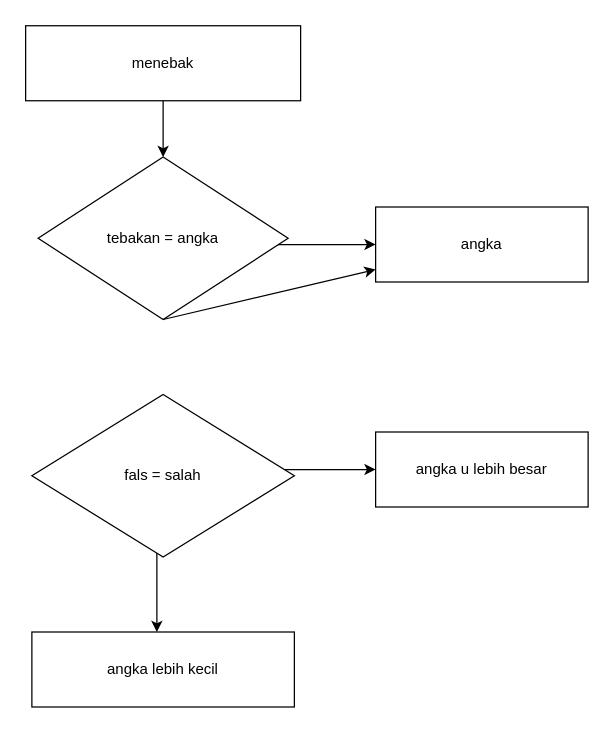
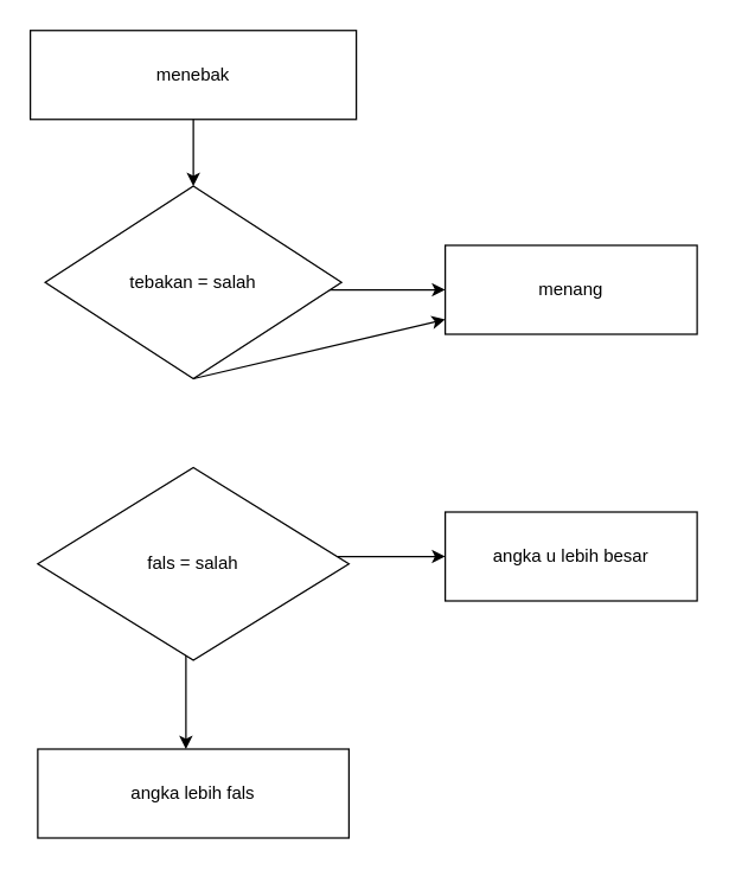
  <mxCell id="0" />
  <mxCell id="1" parent="0" />
  <mxCell id="2" value="menebak" style="rounded=0;whiteSpace=wrap;html=1;" vertex="1" parent="1"><mxGeometry x="20" y="20" width="220" height="60" as="geometry" /></mxCell>
  <mxCell id="3" value="" style="endArrow=classic;html=1;rounded=0;exitX=0.5;exitY=1;exitDx=0;exitDy=0;" edge="1" parent="1" source="2"><mxGeometry width="50" height="50" relative="1" as="geometry"><mxPoint x="110" y="75" as="sourcePoint" /><mxPoint x="130" y="125" as="targetPoint" /></mxGeometry></mxCell>
  <mxCell id="4" value="" style="endArrow=classic;html=1;rounded=0;exitX=0.5;exitY=1;exitDx=0;exitDy=0;" edge="1" parent="1" source="12" target="9"><mxGeometry width="50" height="50" relative="1" as="geometry"><mxPoint x="125" y="255" as="sourcePoint" /><mxPoint x="125" y="315" as="targetPoint" /></mxGeometry></mxCell>
  <mxCell id="5" value="" style="endArrow=classic;html=1;rounded=0;exitX=0.5;exitY=1;exitDx=0;exitDy=0;" edge="1" parent="1"><mxGeometry width="50" height="50" relative="1" as="geometry"><mxPoint x="125" y="435" as="sourcePoint" /><mxPoint x="125" y="505" as="targetPoint" /></mxGeometry></mxCell>
- <mxCell id="6" value="angka lebih kecil" style="rounded=0;whiteSpace=wrap;html=1;" vertex="1" parent="1"><mxGeometry x="25" y="505" width="210" height="60" as="geometry" /></mxCell>
+ <mxCell id="6" value="angka lebih fals" style="rounded=0;whiteSpace=wrap;html=1;" vertex="1" parent="1"><mxGeometry x="25" y="505" width="210" height="60" as="geometry" /></mxCell>
  <mxCell id="7" value="" style="endArrow=classic;html=1;rounded=0;exitX=1;exitY=0.5;exitDx=0;exitDy=0;" edge="1" parent="1"><mxGeometry width="50" height="50" relative="1" as="geometry"><mxPoint x="210" y="375" as="sourcePoint" /><mxPoint x="300" y="375" as="targetPoint" /></mxGeometry></mxCell>
  <mxCell id="8" value="" style="endArrow=classic;html=1;rounded=0;exitX=1;exitY=0.5;exitDx=0;exitDy=0;" edge="1" parent="1"><mxGeometry width="50" height="50" relative="1" as="geometry"><mxPoint x="190" y="195" as="sourcePoint" /><mxPoint x="300" y="195" as="targetPoint" /></mxGeometry></mxCell>
- <mxCell id="9" value="angka" style="rounded=0;whiteSpace=wrap;html=1;" vertex="1" parent="1"><mxGeometry x="300" y="165" width="170" height="60" as="geometry" /></mxCell>
+ <mxCell id="9" value="menang" style="rounded=0;whiteSpace=wrap;html=1;" vertex="1" parent="1"><mxGeometry x="300" y="165" width="170" height="60" as="geometry" /></mxCell>
  <mxCell id="10" value="angka u lebih besar" style="rounded=0;whiteSpace=wrap;html=1;" vertex="1" parent="1"><mxGeometry x="300" y="345" width="170" height="60" as="geometry" /></mxCell>
  <mxCell id="11" value="fals = salah" style="rhombus;whiteSpace=wrap;html=1;" vertex="1" parent="1"><mxGeometry x="25" y="315" width="210" height="130" as="geometry" /></mxCell>
- <mxCell id="12" value="tebakan = angka" style="rhombus;whiteSpace=wrap;html=1;" vertex="1" parent="1"><mxGeometry x="30" y="125" width="200" height="130" as="geometry" /></mxCell>
+ <mxCell id="12" value="tebakan = salah" style="rhombus;whiteSpace=wrap;html=1;" vertex="1" parent="1"><mxGeometry x="30" y="125" width="200" height="130" as="geometry" /></mxCell>
